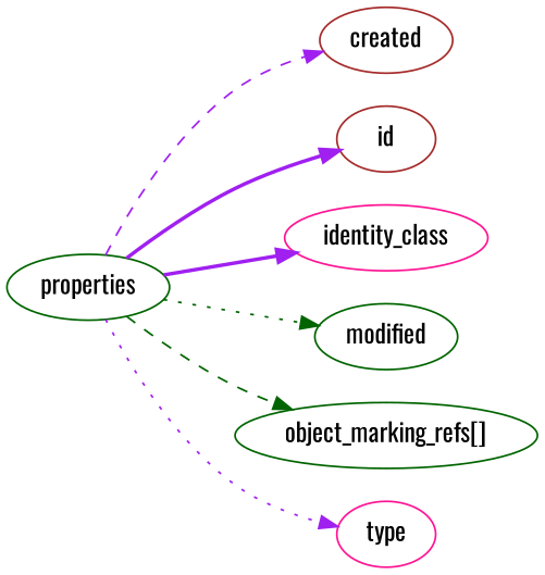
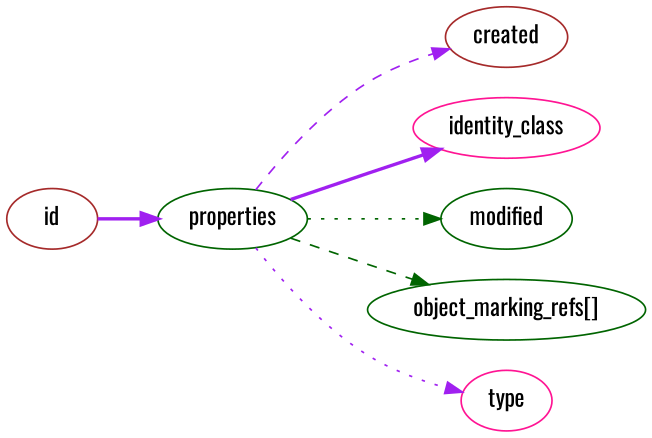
  digraph {
    fontname=Oswald
    rankdir=LR
    node [color=darkgreen fontname=Oswald]
    edge [color=purple fontname=Oswald style=dashed]
    n1 [color=brown label=created]
    n2 [color=brown label=id]
    n3 [color=deeppink label=identity_class]
    n4 [label=modified]
    n5 [label="object_marking_refs[]"]
    n6 [color=deeppink label=type]
    properties
    properties -> n1
-   properties -> n2 [style=bold]
+   n2 -> properties [style=bold]
    properties -> n3 [style=bold]
    properties -> n4 [color=darkgreen style=dotted]
    properties -> n5 [color=darkgreen]
    properties -> n6 [style=dotted]
  }
